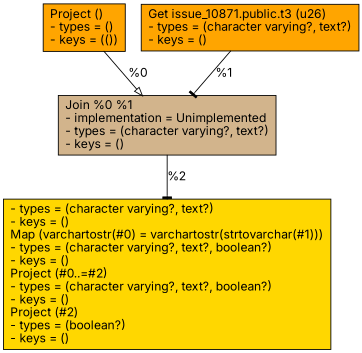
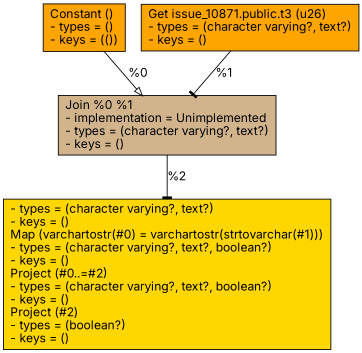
  digraph {
    fontname=Inter
    node [shape=record style=filled fillcolor=orange fontname=Inter]
    edge [arrowhead=tee fontname=Inter]
-   n1 [label="Project ()\l- types = ()\l- keys = (())\l"]
+   n1 [label="Constant ()\l- types = ()\l- keys = (())\l"]
    n2 [label="Join %0 %1\l- implementation = Unimplemented\l- types = (character varying?, text?)\l- keys = ()\l" fillcolor=tan]
    n3 [label="Get issue_10871.public.t3 (u26)\l- types = (character varying?, text?)\l- keys = ()\l"]
    n4 [label="- types = (character varying?, text?)\l- keys = ()\lMap (varchartostr(#0) = varchartostr(strtovarchar(#1)))\l- types = (character varying?, text?, boolean?)\l- keys = ()\lProject (#0..=#2)\l- types = (character varying?, text?, boolean?)\l- keys = ()\lProject (#2)\l- types = (boolean?)\l- keys = ()\l" fillcolor=gold]
    n1 -> n2 [label="%0\l" arrowhead=onormal]
    n2 -> n4 [label="%2\l"]
    n3 -> n2 [label="%1\l"]
  }
